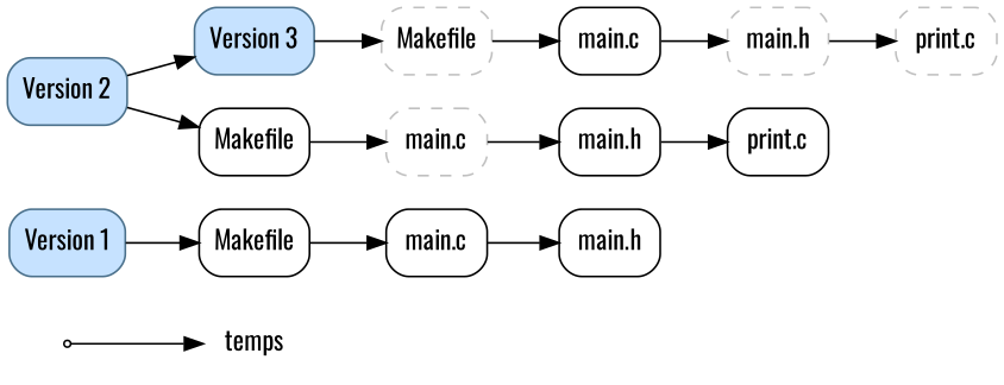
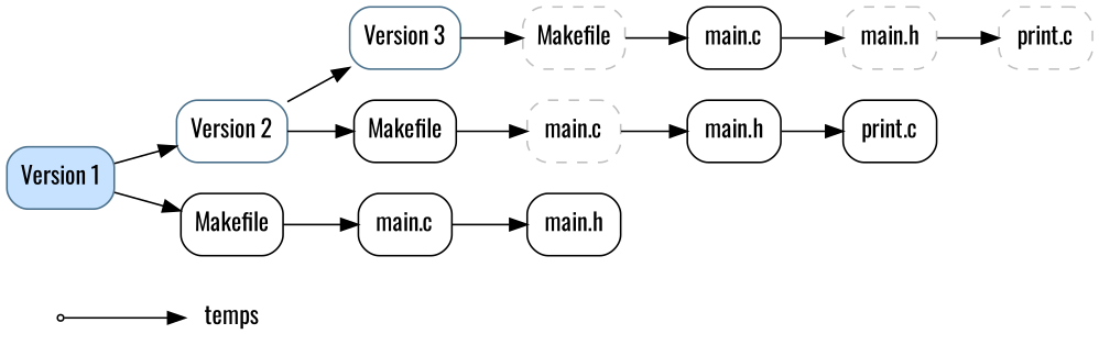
  digraph {
    fontname=Oswald
    rankdir=LR
    node [fillcolor=white fontname=Oswald shape=box style="rounded,filled"]
    edge [fontname=Oswald]
    timeline1 [shape=point style=""]
    n2 [color=skyblue4 label=temps shape=plaintext style=""]
    n3 [color=skyblue4 fillcolor=slategray1 label="Version 1"]
-   n4 [color=skyblue4 fillcolor=slategray1 label="Version 2"]
+   n4 [color=skyblue4 label="Version 2"]
    n5 [label=Makefile]
-   n6 [color=skyblue4 fillcolor=slategray1 label="Version 3"]
+   n6 [color=skyblue4 label="Version 3"]
    n7 [label=Makefile]
    n8 [label="main.c"]
    n9 [color=gray label=Makefile style="dashed,rounded,filled"]
    n10 [color=gray label="main.c" style="dashed,rounded,filled"]
    n11 [label="main.c"]
    n12 [label="main.h"]
    n13 [label="main.h"]
    n14 [color=gray label="main.h" style="dashed,rounded,filled"]
    n15 [label="print.c"]
    n16 [color=gray label="print.c" style="dashed,rounded,filled"]
    timeline1 -> n2
+   n3 -> n4
    n3 -> n5
    n4 -> n6
    n4 -> n7
    n5 -> n8
    n6 -> n9
    n7 -> n10
    n8 -> n12
    n9 -> n11
    n10 -> n13
    n11 -> n14
    n13 -> n15
    n14 -> n16
  }
